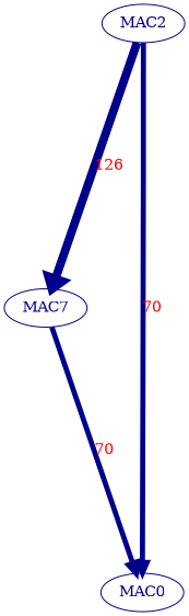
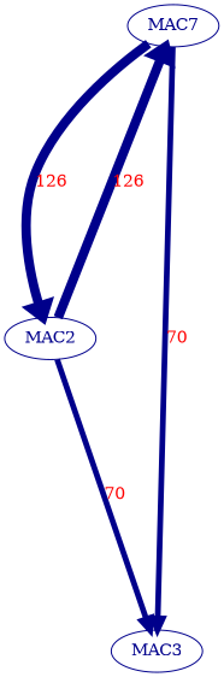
  digraph {
    nodesep=1
    ranksep=3
    node [color=darkblue fontcolor=darkblue]
    edge [color=darkblue fontcolor=red labeldistance=0 penwidth=8.0]
    n1 [label=MAC7]
    n2 [label=MAC2]
-   n3 [label=MAC0]
+   n3 [label=MAC3]
+   n1 -> n2 [label=126]
    n1 -> n3 [label=70 penwidth=4.888888888888889]
    n2 -> n1 [label=126]
    n2 -> n3 [label=70 penwidth=4.888888888888889]
  }
